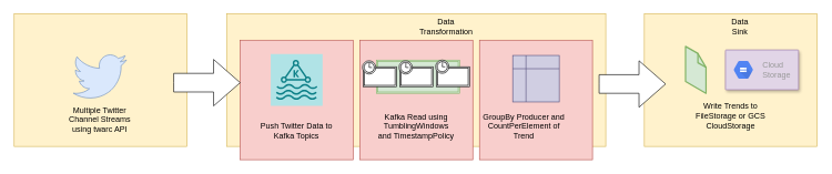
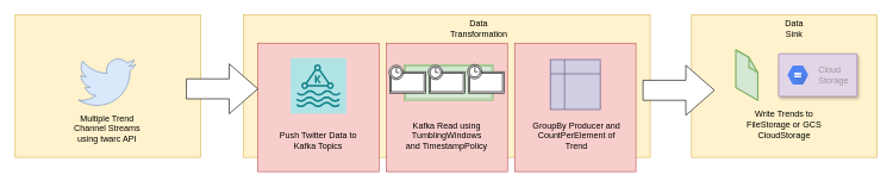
  <mxCell id="0" />
  <mxCell id="1" parent="0" />
  <mxCell id="2" value="" style="rounded=0;whiteSpace=wrap;html=1;fillColor=#fff2cc;strokeColor=#d6b656;" vertex="1" parent="1"><mxGeometry x="340" y="20" width="570" height="200" as="geometry" /></mxCell>
  <mxCell id="3" value="" style="rounded=0;whiteSpace=wrap;html=1;fillColor=#fff2cc;strokeColor=#d6b656;" vertex="1" parent="1"><mxGeometry y="20" width="260" height="200" as="geometry" x="20" /></mxCell>
  <mxCell id="4" value="" style="rounded=0;whiteSpace=wrap;html=1;fillColor=#fff2cc;strokeColor=#d6b656;" vertex="1" parent="1"><mxGeometry x="968" y="20" width="260" height="200" as="geometry" /></mxCell>
  <mxCell id="5" value="Data Transformation" style="text;html=1;strokeColor=none;fillColor=none;align=center;verticalAlign=middle;whiteSpace=wrap;rounded=0;" vertex="1" parent="1"><mxGeometry x="650" y="30" width="40" height="20" as="geometry" /></mxCell>
  <mxCell id="6" value="Data Sink" style="text;html=1;strokeColor=none;fillColor=none;align=center;verticalAlign=middle;whiteSpace=wrap;rounded=0;" vertex="1" parent="1"><mxGeometry x="1092" y="30" width="40" height="20" as="geometry" /></mxCell>
  <mxCell id="7" value="" style="dashed=0;outlineConnect=0;html=1;align=center;labelPosition=center;verticalLabelPosition=bottom;verticalAlign=top;shape=mxgraph.weblogos.twitter;fillColor=#dae8fc;strokeColor=#6c8ebf;" vertex="1" parent="1"><mxGeometry x="109" y="80" width="80" height="70" as="geometry" /></mxCell>
- <mxCell id="8" value="Multiple Twitter Channel Streams using twarc API" style="text;html=1;strokeColor=none;fillColor=none;align=center;verticalAlign=middle;whiteSpace=wrap;rounded=0;" vertex="1" parent="1"><mxGeometry x="89" y="170" width="120" height="20" as="geometry" /></mxCell>
+ <mxCell id="8" value="Multiple Trend Channel Streams using twarc API" style="text;html=1;strokeColor=none;fillColor=none;align=center;verticalAlign=middle;whiteSpace=wrap;rounded=0;" vertex="1" parent="1"><mxGeometry x="89" y="170" width="120" height="20" as="geometry" /></mxCell>
  <mxCell id="9" value="" style="rounded=0;whiteSpace=wrap;html=1;fillColor=#f8cecc;strokeColor=#b85450;" vertex="1" parent="1"><mxGeometry x="360" y="60" width="170" height="180" as="geometry" /></mxCell>
  <mxCell id="10" value="" style="points=[[0,0,0],[0.25,0,0],[0.5,0,0],[0.75,0,0],[1,0,0],[0,1,0],[0.25,1,0],[0.5,1,0],[0.75,1,0],[1,1,0],[0,0.25,0],[0,0.5,0],[0,0.75,0],[1,0.25,0],[1,0.5,0],[1,0.75,0]];outlineConnect=0;gradientDirection=north;fillColor=#b0e3e6;strokeColor=#0e8088;dashed=0;verticalLabelPosition=bottom;verticalAlign=top;align=center;html=1;fontSize=12;fontStyle=0;aspect=fixed;shape=mxgraph.aws4.resourceIcon;resIcon=mxgraph.aws4.managed_streaming_for_kafka;" vertex="1" parent="1"><mxGeometry x="406" y="81" width="78" height="78" as="geometry" /></mxCell>
  <mxCell id="11" value="Push Twitter Data to Kafka Topics" style="text;html=1;strokeColor=none;fillColor=none;align=center;verticalAlign=middle;whiteSpace=wrap;rounded=0;" vertex="1" parent="1"><mxGeometry x="390" y="187" width="110" height="20" as="geometry" /></mxCell>
  <mxCell id="12" value="" style="rounded=0;whiteSpace=wrap;html=1;fillColor=#f8cecc;strokeColor=#b85450;" vertex="1" parent="1"><mxGeometry x="540" y="60" width="170" height="180" as="geometry" /></mxCell>
  <mxCell id="13" value="" style="rounded=0;whiteSpace=wrap;html=1;fillColor=#f8cecc;strokeColor=#b85450;" vertex="1" parent="1"><mxGeometry x="720" y="60" width="170" height="180" as="geometry" /></mxCell>
  <mxCell id="14" value="" style="html=1;shadow=0;dashed=0;align=center;verticalAlign=middle;shape=mxgraph.arrows2.arrow;dy=0.6;dx=40;notch=0;" vertex="1" parent="1"><mxGeometry x="260" y="89" width="100" height="70" as="geometry" /></mxCell>
  <mxCell id="15" value="" style="html=1;shadow=0;dashed=0;align=center;verticalAlign=middle;shape=mxgraph.arrows2.arrow;dy=0.6;dx=40;notch=0;" vertex="1" parent="1"><mxGeometry x="900" y="91" width="100" height="70" as="geometry" /></mxCell>
  <mxCell id="16" value="" style="shape=ext;double=1;rounded=0;whiteSpace=wrap;html=1;fillColor=#d5e8d4;strokeColor=#82b366;" vertex="1" parent="1"><mxGeometry x="565" y="90" width="125" height="50" as="geometry" /></mxCell>
  <mxCell id="17" value="" style="shape=ext;double=1;rounded=0;whiteSpace=wrap;html=1;" vertex="1" parent="1"><mxGeometry x="545" y="100" width="50" height="30" as="geometry" /></mxCell>
  <mxCell id="18" value="" style="shape=ext;double=1;rounded=0;whiteSpace=wrap;html=1;" vertex="1" parent="1"><mxGeometry x="600" y="100" width="50" height="30" as="geometry" /></mxCell>
  <mxCell id="19" value="" style="shape=ext;double=1;rounded=0;whiteSpace=wrap;html=1;" vertex="1" parent="1"><mxGeometry x="655" y="100" width="50" height="30" as="geometry" /></mxCell>
  <mxCell id="20" value="Kafka Read using TumblingWindows and TimestampPolicy" style="text;html=1;strokeColor=none;fillColor=none;align=center;verticalAlign=middle;whiteSpace=wrap;rounded=0;" vertex="1" parent="1"><mxGeometry x="565" y="180" width="120" height="20" as="geometry" /></mxCell>
  <mxCell id="21" value="" style="shape=mxgraph.bpmn.shape;html=1;verticalLabelPosition=bottom;labelBackgroundColor=#ffffff;verticalAlign=top;align=center;perimeter=ellipsePerimeter;outlineConnect=0;outline=eventInt;symbol=timer;" vertex="1" parent="1"><mxGeometry x="544" y="91" width="20" height="20" as="geometry" /></mxCell>
  <mxCell id="22" value="" style="shape=mxgraph.bpmn.shape;html=1;verticalLabelPosition=bottom;labelBackgroundColor=#ffffff;verticalAlign=top;align=center;perimeter=ellipsePerimeter;outlineConnect=0;outline=eventInt;symbol=timer;" vertex="1" parent="1"><mxGeometry x="599" y="91" width="20" height="20" as="geometry" /></mxCell>
  <mxCell id="23" value="" style="shape=mxgraph.bpmn.shape;html=1;verticalLabelPosition=bottom;labelBackgroundColor=#ffffff;verticalAlign=top;align=center;perimeter=ellipsePerimeter;outlineConnect=0;outline=eventInt;symbol=timer;" vertex="1" parent="1"><mxGeometry x="654" y="90" width="20" height="20" as="geometry" /></mxCell>
  <mxCell id="24" value="" style="shape=internalStorage;whiteSpace=wrap;html=1;backgroundOutline=1;fillColor=#d0cee2;strokeColor=#56517e;" vertex="1" parent="1"><mxGeometry x="770" y="83" width="70" height="70" as="geometry" /></mxCell>
- <mxCell id="25" value="GroupBy Producer and CountPerElement of Trend" style="text;html=1;strokeColor=none;fillColor=none;align=center;verticalAlign=middle;whiteSpace=wrap;rounded=0;" vertex="1" parent="1"><mxGeometry x="722" y="180" width="130" height="20" as="geometry" /></mxCell>
+ <mxCell id="25" value="GroupBy Producer and CountPerElement of Trend" style="text;html=1;strokeColor=none;fillColor=none;align=center;verticalAlign=middle;whiteSpace=wrap;rounded=0;" vertex="1" parent="1"><mxGeometry x="742" y="180" width="130" height="20" as="geometry" /></mxCell>
  <mxCell id="26" value="" style="verticalLabelPosition=bottom;html=1;verticalAlign=top;strokeWidth=1;align=center;outlineConnect=0;dashed=0;outlineConnect=0;shape=mxgraph.aws3d.file;aspect=fixed;strokeColor=#82b366;fillColor=#d5e8d4;" vertex="1" parent="1"><mxGeometry x="1030" y="69.4" width="30.8" height="70.6" as="geometry" /></mxCell>
  <mxCell id="27" value="" style="strokeColor=#9673a6;shadow=1;strokeWidth=1;rounded=1;absoluteArcSize=1;arcSize=2;fillColor=#e1d5e7;" vertex="1" parent="1"><mxGeometry x="1090" y="74.7" width="110" height="60" as="geometry" /></mxCell>
  <mxCell id="28" value="Cloud&#10;Storage" style="dashed=0;connectable=0;html=1;fillColor=#5184F3;strokeColor=none;shape=mxgraph.gcp2.hexIcon;prIcon=cloud_storage;part=1;labelPosition=right;verticalLabelPosition=middle;align=left;verticalAlign=middle;spacingLeft=5;fontColor=#999999;fontSize=12;" vertex="1" parent="27"><mxGeometry y="0.5" width="44" height="39" relative="1" as="geometry"><mxPoint x="5" y="-19.5" as="offset" /></mxGeometry></mxCell>
  <mxCell id="29" value="Write Trends to FileStorage or GCS CloudStorage" style="text;html=1;strokeColor=none;fillColor=none;align=center;verticalAlign=middle;whiteSpace=wrap;rounded=0;" vertex="1" parent="1"><mxGeometry x="1028" y="164" width="140" height="20" as="geometry" /></mxCell>
